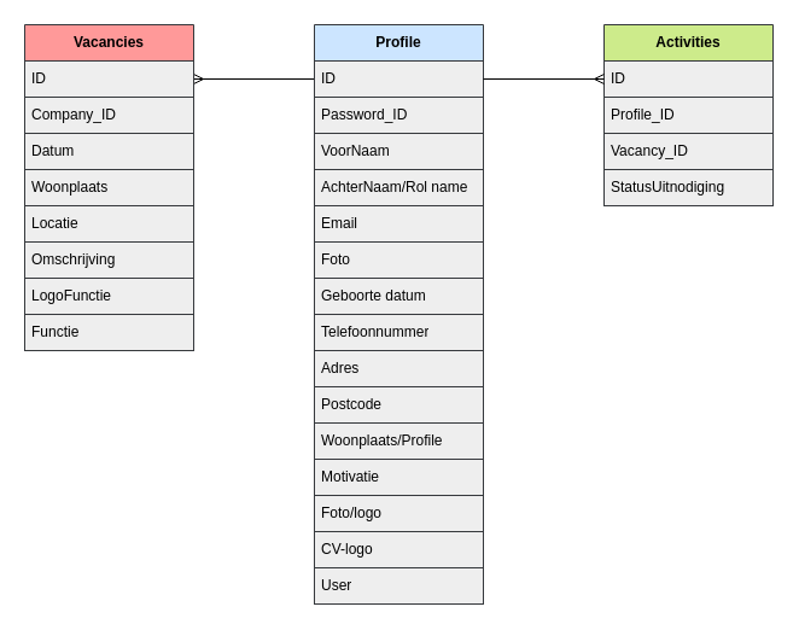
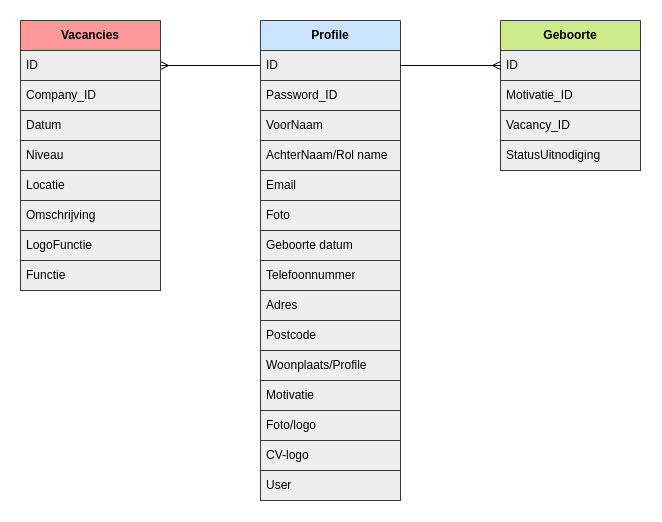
  <mxCell id="0" />
  <mxCell id="1" parent="0" />
  <mxCell id="2" style="edgeStyle=none;html=1;strokeColor=#000000;exitX=0;exitY=0.5;exitDx=0;exitDy=0;endArrow=ERmany;endFill=0;" edge="1" parent="1" source="4" target="20"><mxGeometry relative="1" as="geometry" /></mxCell>
  <mxCell id="3" value="Profile" style="swimlane;fontStyle=1;childLayout=stackLayout;horizontal=1;startSize=30;horizontalStack=0;resizeParent=1;resizeParentMax=0;resizeLast=0;collapsible=1;marginBottom=0;whiteSpace=wrap;html=1;rounded=0;labelBackgroundColor=none;labelBorderColor=none;fillColor=#cce5ff;strokeColor=#36393d;fontColor=#000000;" parent="1" vertex="1"><mxGeometry x="260" y="20" width="140" height="480" as="geometry" /></mxCell>
  <mxCell id="4" value="ID" style="text;strokeColor=#36393d;fillColor=#eeeeee;align=left;verticalAlign=middle;spacingLeft=4;spacingRight=4;overflow=hidden;points=[[0,0.5],[1,0.5]];portConstraint=eastwest;rotatable=0;whiteSpace=wrap;html=1;rounded=0;labelBackgroundColor=none;labelBorderColor=none;fontColor=#000000;" parent="3" vertex="1"><mxGeometry y="30" width="140" height="30" as="geometry" /></mxCell>
  <mxCell id="5" value="Password_ID" style="text;strokeColor=#36393d;fillColor=#eeeeee;align=left;verticalAlign=middle;spacingLeft=4;spacingRight=4;overflow=hidden;points=[[0,0.5],[1,0.5]];portConstraint=eastwest;rotatable=0;whiteSpace=wrap;html=1;rounded=0;labelBackgroundColor=none;labelBorderColor=none;fontColor=#000000;" parent="3" vertex="1"><mxGeometry y="60" width="140" height="30" as="geometry" /></mxCell>
  <mxCell id="6" value="VoorNaam" style="text;strokeColor=#36393d;fillColor=#eeeeee;align=left;verticalAlign=middle;spacingLeft=4;spacingRight=4;overflow=hidden;points=[[0,0.5],[1,0.5]];portConstraint=eastwest;rotatable=0;whiteSpace=wrap;html=1;rounded=0;labelBackgroundColor=none;labelBorderColor=none;fontColor=#000000;" parent="3" vertex="1"><mxGeometry y="90" width="140" height="30" as="geometry" /></mxCell>
  <mxCell id="7" value="AchterNaam/Rol name" style="text;strokeColor=#36393d;fillColor=#eeeeee;align=left;verticalAlign=middle;spacingLeft=4;spacingRight=4;overflow=hidden;points=[[0,0.5],[1,0.5]];portConstraint=eastwest;rotatable=0;whiteSpace=wrap;html=1;rounded=0;labelBackgroundColor=none;labelBorderColor=none;fontColor=#000000;" parent="3" vertex="1"><mxGeometry y="120" width="140" height="30" as="geometry" /></mxCell>
  <mxCell id="8" value="Email" style="text;strokeColor=#36393d;fillColor=#eeeeee;align=left;verticalAlign=middle;spacingLeft=4;spacingRight=4;overflow=hidden;points=[[0,0.5],[1,0.5]];portConstraint=eastwest;rotatable=0;whiteSpace=wrap;html=1;rounded=0;labelBackgroundColor=none;labelBorderColor=none;fontColor=#000000;" parent="3" vertex="1"><mxGeometry y="150" width="140" height="30" as="geometry" /></mxCell>
  <mxCell id="9" value="Foto" style="text;strokeColor=#36393d;fillColor=#eeeeee;align=left;verticalAlign=middle;spacingLeft=4;spacingRight=4;overflow=hidden;points=[[0,0.5],[1,0.5]];portConstraint=eastwest;rotatable=0;whiteSpace=wrap;html=1;rounded=0;labelBackgroundColor=none;labelBorderColor=none;fontColor=#000000;" parent="3" vertex="1"><mxGeometry y="180" width="140" height="30" as="geometry" /></mxCell>
  <mxCell id="10" value="Geboorte datum" style="text;strokeColor=#36393d;fillColor=#eeeeee;align=left;verticalAlign=middle;spacingLeft=4;spacingRight=4;overflow=hidden;points=[[0,0.5],[1,0.5]];portConstraint=eastwest;rotatable=0;whiteSpace=wrap;html=1;rounded=0;labelBackgroundColor=none;labelBorderColor=none;fontColor=#000000;" parent="3" vertex="1"><mxGeometry y="210" width="140" height="30" as="geometry" /></mxCell>
  <mxCell id="11" value="Telefoonnummer" style="text;strokeColor=#36393d;fillColor=#eeeeee;align=left;verticalAlign=middle;spacingLeft=4;spacingRight=4;overflow=hidden;points=[[0,0.5],[1,0.5]];portConstraint=eastwest;rotatable=0;whiteSpace=wrap;html=1;rounded=0;labelBackgroundColor=none;labelBorderColor=none;fontColor=#000000;" parent="3" vertex="1"><mxGeometry y="240" width="140" height="30" as="geometry" /></mxCell>
  <mxCell id="12" value="Adres" style="text;strokeColor=#36393d;fillColor=#eeeeee;align=left;verticalAlign=middle;spacingLeft=4;spacingRight=4;overflow=hidden;points=[[0,0.5],[1,0.5]];portConstraint=eastwest;rotatable=0;whiteSpace=wrap;html=1;rounded=0;labelBackgroundColor=none;labelBorderColor=none;fontColor=#000000;" parent="3" vertex="1"><mxGeometry y="270" width="140" height="30" as="geometry" /></mxCell>
  <mxCell id="13" value="Postcode" style="text;strokeColor=#36393d;fillColor=#eeeeee;align=left;verticalAlign=middle;spacingLeft=4;spacingRight=4;overflow=hidden;points=[[0,0.5],[1,0.5]];portConstraint=eastwest;rotatable=0;whiteSpace=wrap;html=1;rounded=0;labelBackgroundColor=none;labelBorderColor=none;fontColor=#000000;" parent="3" vertex="1"><mxGeometry y="300" width="140" height="30" as="geometry" /></mxCell>
  <mxCell id="14" value="Woonplaats/Profile" style="text;strokeColor=#36393d;fillColor=#eeeeee;align=left;verticalAlign=middle;spacingLeft=4;spacingRight=4;overflow=hidden;points=[[0,0.5],[1,0.5]];portConstraint=eastwest;rotatable=0;whiteSpace=wrap;html=1;rounded=0;labelBackgroundColor=none;labelBorderColor=none;fontColor=#000000;" parent="3" vertex="1"><mxGeometry y="330" width="140" height="30" as="geometry" /></mxCell>
  <mxCell id="15" value="Motivatie" style="text;strokeColor=#36393d;fillColor=#eeeeee;align=left;verticalAlign=middle;spacingLeft=4;spacingRight=4;overflow=hidden;points=[[0,0.5],[1,0.5]];portConstraint=eastwest;rotatable=0;whiteSpace=wrap;html=1;rounded=0;labelBackgroundColor=none;labelBorderColor=none;fontColor=#000000;" parent="3" vertex="1"><mxGeometry y="360" width="140" height="30" as="geometry" /></mxCell>
  <mxCell id="16" value="Foto/logo" style="text;strokeColor=#36393d;fillColor=#eeeeee;align=left;verticalAlign=middle;spacingLeft=4;spacingRight=4;overflow=hidden;points=[[0,0.5],[1,0.5]];portConstraint=eastwest;rotatable=0;whiteSpace=wrap;html=1;rounded=0;labelBackgroundColor=none;labelBorderColor=none;fontColor=#000000;" parent="3" vertex="1"><mxGeometry y="390" width="140" height="30" as="geometry" /></mxCell>
  <mxCell id="17" value="CV-logo" style="text;strokeColor=#36393d;fillColor=#eeeeee;align=left;verticalAlign=middle;spacingLeft=4;spacingRight=4;overflow=hidden;points=[[0,0.5],[1,0.5]];portConstraint=eastwest;rotatable=0;whiteSpace=wrap;html=1;rounded=0;labelBackgroundColor=none;labelBorderColor=none;fontColor=#000000;" vertex="1" parent="3"><mxGeometry y="420" width="140" height="30" as="geometry" /></mxCell>
  <mxCell id="18" value="User" style="text;strokeColor=#36393d;fillColor=#eeeeee;align=left;verticalAlign=middle;spacingLeft=4;spacingRight=4;overflow=hidden;points=[[0,0.5],[1,0.5]];portConstraint=eastwest;rotatable=0;whiteSpace=wrap;html=1;rounded=0;labelBackgroundColor=none;labelBorderColor=none;fontColor=#000000;" vertex="1" parent="3"><mxGeometry y="450" width="140" height="30" as="geometry" /></mxCell>
  <mxCell id="19" value="Vacancies" style="swimlane;fontStyle=1;childLayout=stackLayout;horizontal=1;startSize=30;horizontalStack=0;resizeParent=1;resizeParentMax=0;resizeLast=0;collapsible=1;marginBottom=0;whiteSpace=wrap;html=1;rounded=0;labelBackgroundColor=none;labelBorderColor=none;fillColor=#FF9999;strokeColor=#36393d;fontColor=#000000;" parent="1" vertex="1"><mxGeometry x="20" y="20" width="140" height="270" as="geometry" /></mxCell>
  <mxCell id="20" value="ID" style="text;strokeColor=#36393d;fillColor=#eeeeee;align=left;verticalAlign=middle;spacingLeft=4;spacingRight=4;overflow=hidden;points=[[0,0.5],[1,0.5]];portConstraint=eastwest;rotatable=0;whiteSpace=wrap;html=1;rounded=0;labelBackgroundColor=none;labelBorderColor=none;fontColor=#000000;" parent="19" vertex="1"><mxGeometry y="30" width="140" height="30" as="geometry" /></mxCell>
  <mxCell id="21" value="Company_ID" style="text;strokeColor=#36393d;fillColor=#eeeeee;align=left;verticalAlign=middle;spacingLeft=4;spacingRight=4;overflow=hidden;points=[[0,0.5],[1,0.5]];portConstraint=eastwest;rotatable=0;whiteSpace=wrap;html=1;rounded=0;labelBackgroundColor=none;labelBorderColor=none;fontColor=#000000;" parent="19" vertex="1"><mxGeometry y="60" width="140" height="30" as="geometry" /></mxCell>
  <mxCell id="22" value="Datum" style="text;strokeColor=#36393d;fillColor=#eeeeee;align=left;verticalAlign=middle;spacingLeft=4;spacingRight=4;overflow=hidden;points=[[0,0.5],[1,0.5]];portConstraint=eastwest;rotatable=0;whiteSpace=wrap;html=1;rounded=0;labelBackgroundColor=none;labelBorderColor=none;fontColor=#000000;" parent="19" vertex="1"><mxGeometry y="90" width="140" height="30" as="geometry" /></mxCell>
- <mxCell id="23" value="Woonplaats" style="text;strokeColor=#36393d;fillColor=#eeeeee;align=left;verticalAlign=middle;spacingLeft=4;spacingRight=4;overflow=hidden;points=[[0,0.5],[1,0.5]];portConstraint=eastwest;rotatable=0;whiteSpace=wrap;html=1;rounded=0;labelBackgroundColor=none;labelBorderColor=none;fontColor=#000000;" parent="19" vertex="1"><mxGeometry y="120" width="140" height="30" as="geometry" /></mxCell>
+ <mxCell id="23" value="Niveau" style="text;strokeColor=#36393d;fillColor=#eeeeee;align=left;verticalAlign=middle;spacingLeft=4;spacingRight=4;overflow=hidden;points=[[0,0.5],[1,0.5]];portConstraint=eastwest;rotatable=0;whiteSpace=wrap;html=1;rounded=0;labelBackgroundColor=none;labelBorderColor=none;fontColor=#000000;" parent="19" vertex="1"><mxGeometry y="120" width="140" height="30" as="geometry" /></mxCell>
  <mxCell id="24" value="Locatie" style="text;strokeColor=#36393d;fillColor=#eeeeee;align=left;verticalAlign=middle;spacingLeft=4;spacingRight=4;overflow=hidden;points=[[0,0.5],[1,0.5]];portConstraint=eastwest;rotatable=0;whiteSpace=wrap;html=1;rounded=0;labelBackgroundColor=none;labelBorderColor=none;fontColor=#000000;" parent="19" vertex="1"><mxGeometry y="150" width="140" height="30" as="geometry" /></mxCell>
  <mxCell id="25" value="Omschrijving" style="text;strokeColor=#36393d;fillColor=#eeeeee;align=left;verticalAlign=middle;spacingLeft=4;spacingRight=4;overflow=hidden;points=[[0,0.5],[1,0.5]];portConstraint=eastwest;rotatable=0;whiteSpace=wrap;html=1;rounded=0;labelBackgroundColor=none;labelBorderColor=none;fontColor=#000000;" parent="19" vertex="1"><mxGeometry y="180" width="140" height="30" as="geometry" /></mxCell>
  <mxCell id="26" value="LogoFunctie" style="text;strokeColor=#36393d;fillColor=#eeeeee;align=left;verticalAlign=middle;spacingLeft=4;spacingRight=4;overflow=hidden;points=[[0,0.5],[1,0.5]];portConstraint=eastwest;rotatable=0;whiteSpace=wrap;html=1;rounded=0;labelBackgroundColor=none;labelBorderColor=none;fontColor=#000000;" parent="19" vertex="1"><mxGeometry y="210" width="140" height="30" as="geometry" /></mxCell>
  <mxCell id="27" value="Functie" style="text;strokeColor=#36393d;fillColor=#eeeeee;align=left;verticalAlign=middle;spacingLeft=4;spacingRight=4;overflow=hidden;points=[[0,0.5],[1,0.5]];portConstraint=eastwest;rotatable=0;whiteSpace=wrap;html=1;rounded=0;labelBackgroundColor=none;labelBorderColor=none;fontColor=#000000;" parent="19" vertex="1"><mxGeometry y="240" width="140" height="30" as="geometry" /></mxCell>
- <mxCell id="28" value="Activities" style="swimlane;fontStyle=1;childLayout=stackLayout;horizontal=1;startSize=30;horizontalStack=0;resizeParent=1;resizeParentMax=0;resizeLast=0;collapsible=1;marginBottom=0;whiteSpace=wrap;html=1;rounded=0;labelBackgroundColor=none;labelBorderColor=none;fillColor=#cdeb8b;strokeColor=#36393d;fontColor=#000000;" parent="1" vertex="1"><mxGeometry x="500" y="20" width="140" height="150" as="geometry" /></mxCell>
+ <mxCell id="28" value="Geboorte" style="swimlane;fontStyle=1;childLayout=stackLayout;horizontal=1;startSize=30;horizontalStack=0;resizeParent=1;resizeParentMax=0;resizeLast=0;collapsible=1;marginBottom=0;whiteSpace=wrap;html=1;rounded=0;labelBackgroundColor=none;labelBorderColor=none;fillColor=#cdeb8b;strokeColor=#36393d;fontColor=#000000;" parent="1" vertex="1"><mxGeometry x="500" y="20" width="140" height="150" as="geometry" /></mxCell>
  <mxCell id="29" value="ID" style="text;strokeColor=#36393d;fillColor=#eeeeee;align=left;verticalAlign=middle;spacingLeft=4;spacingRight=4;overflow=hidden;points=[[0,0.5],[1,0.5]];portConstraint=eastwest;rotatable=0;whiteSpace=wrap;html=1;rounded=0;labelBackgroundColor=none;labelBorderColor=none;fontColor=#000000;" parent="28" vertex="1"><mxGeometry y="30" width="140" height="30" as="geometry" /></mxCell>
- <mxCell id="30" value="Profile_ID" style="text;strokeColor=#36393d;fillColor=#eeeeee;align=left;verticalAlign=middle;spacingLeft=4;spacingRight=4;overflow=hidden;points=[[0,0.5],[1,0.5]];portConstraint=eastwest;rotatable=0;whiteSpace=wrap;html=1;rounded=0;labelBackgroundColor=none;labelBorderColor=none;fontColor=#000000;" parent="28" vertex="1"><mxGeometry y="60" width="140" height="30" as="geometry" /></mxCell>
+ <mxCell id="30" value="Motivatie_ID" style="text;strokeColor=#36393d;fillColor=#eeeeee;align=left;verticalAlign=middle;spacingLeft=4;spacingRight=4;overflow=hidden;points=[[0,0.5],[1,0.5]];portConstraint=eastwest;rotatable=0;whiteSpace=wrap;html=1;rounded=0;labelBackgroundColor=none;labelBorderColor=none;fontColor=#000000;" parent="28" vertex="1"><mxGeometry y="60" width="140" height="30" as="geometry" /></mxCell>
  <mxCell id="31" value="Vacancy_ID" style="text;strokeColor=#36393d;fillColor=#eeeeee;align=left;verticalAlign=middle;spacingLeft=4;spacingRight=4;overflow=hidden;points=[[0,0.5],[1,0.5]];portConstraint=eastwest;rotatable=0;whiteSpace=wrap;html=1;rounded=0;labelBackgroundColor=none;labelBorderColor=none;fontColor=#000000;" parent="28" vertex="1"><mxGeometry y="90" width="140" height="30" as="geometry" /></mxCell>
  <mxCell id="32" value="StatusUitnodiging" style="text;strokeColor=#36393d;fillColor=#eeeeee;align=left;verticalAlign=middle;spacingLeft=4;spacingRight=4;overflow=hidden;points=[[0,0.5],[1,0.5]];portConstraint=eastwest;rotatable=0;whiteSpace=wrap;html=1;rounded=0;labelBackgroundColor=none;labelBorderColor=none;fontColor=#000000;" parent="28" vertex="1"><mxGeometry y="120" width="140" height="30" as="geometry" /></mxCell>
  <mxCell id="33" style="edgeStyle=none;html=1;strokeColor=#000000;endArrow=ERmany;endFill=0;" edge="1" parent="1" source="4" target="29"><mxGeometry relative="1" as="geometry" /></mxCell>
